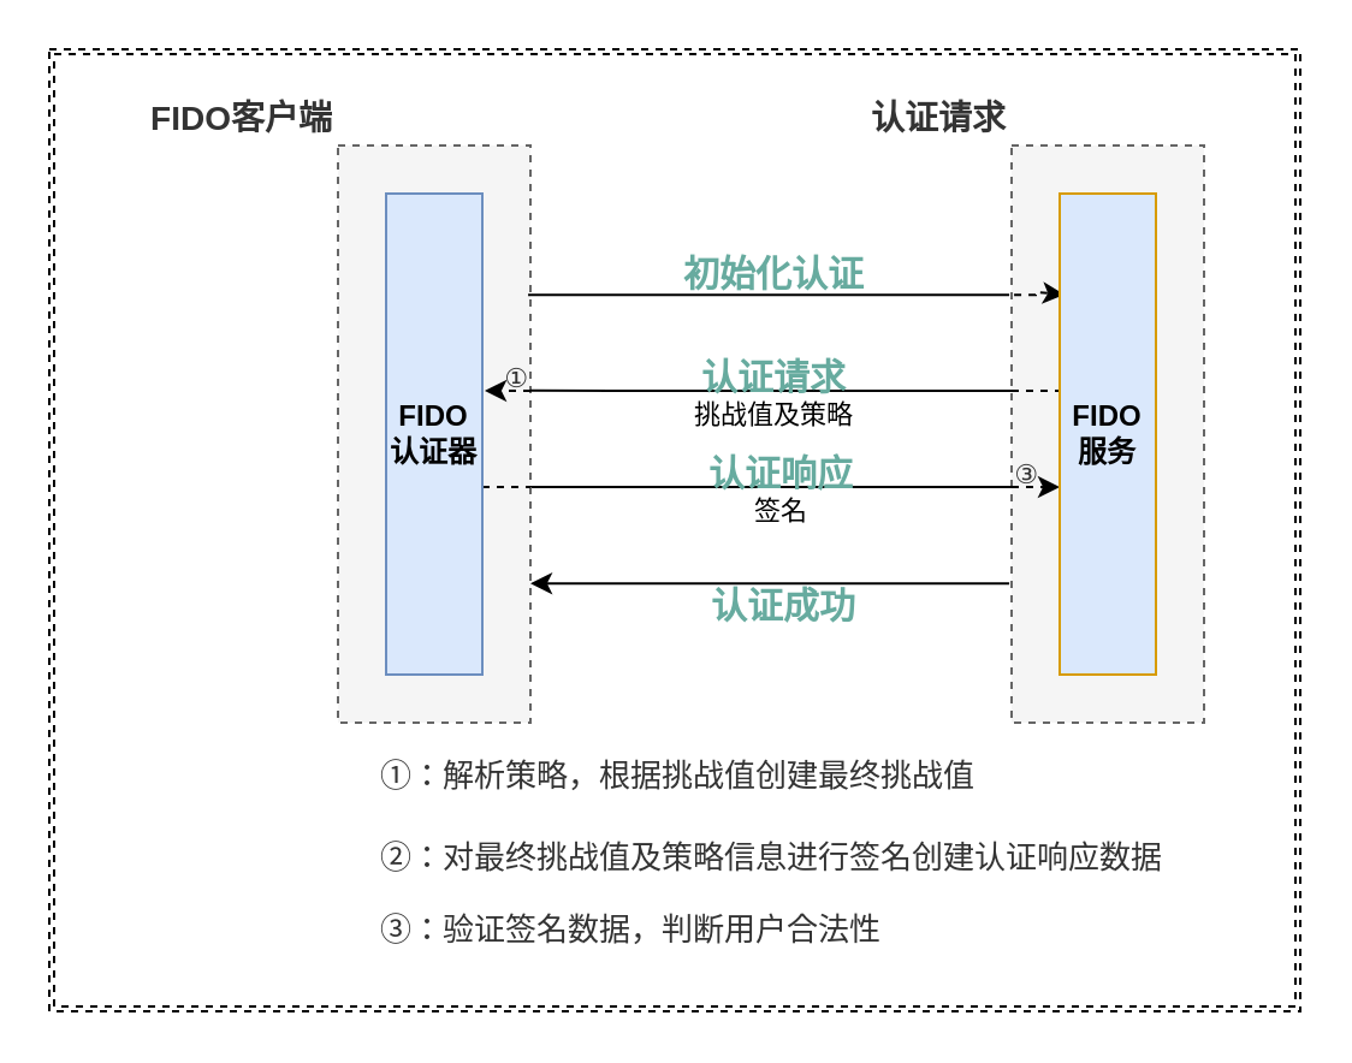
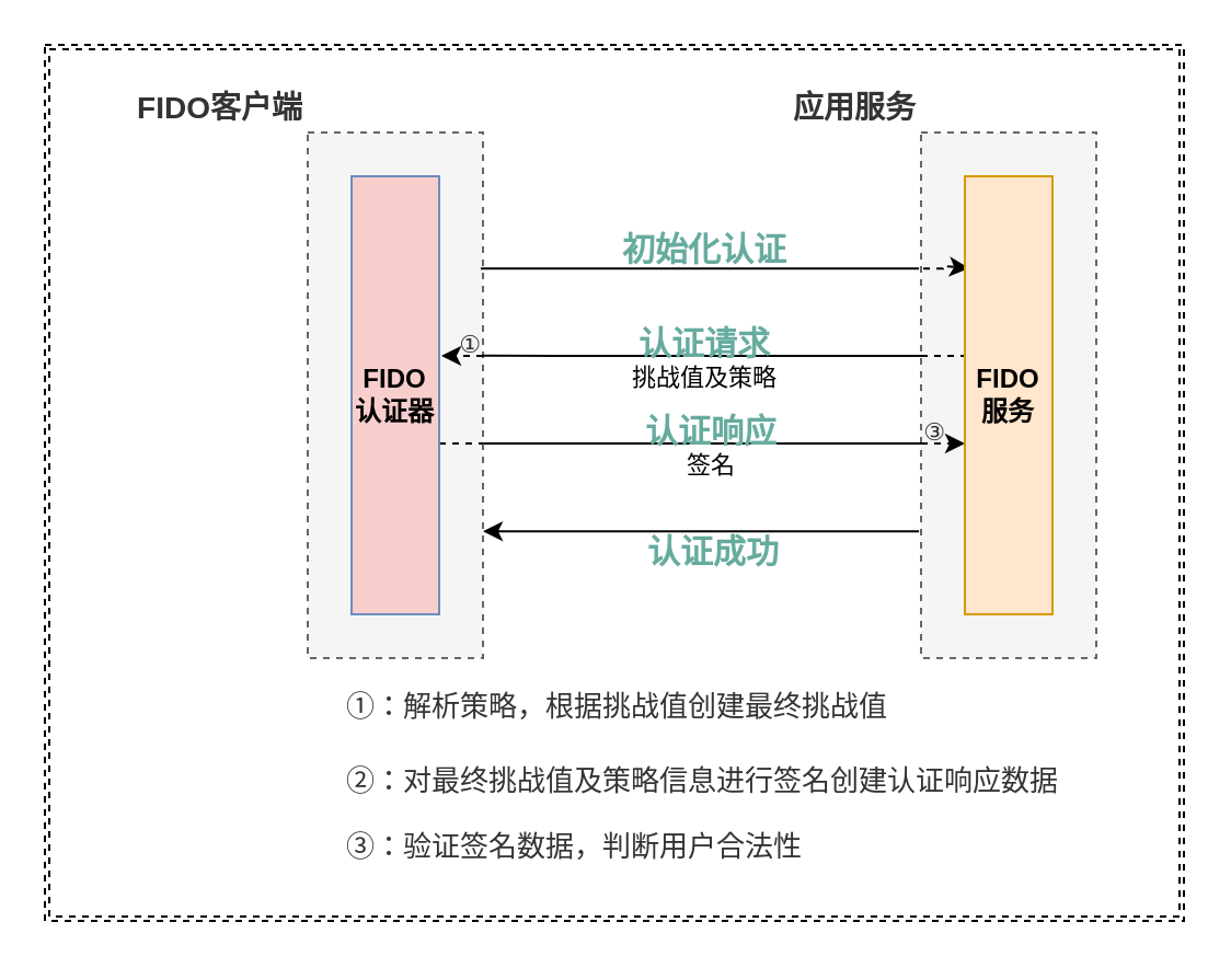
  <mxCell id="0" />
  <mxCell id="1" parent="0" />
  <mxCell id="2" value="" style="shape=ext;double=1;rounded=0;whiteSpace=wrap;html=1;dashed=1;labelBackgroundColor=none;" vertex="1" parent="1"><mxGeometry x="20" y="20" width="520" height="400" as="geometry" /></mxCell>
  <mxCell id="3" style="edgeStyle=orthogonalEdgeStyle;rounded=0;orthogonalLoop=1;jettySize=auto;html=1;entryX=1;entryY=0.667;entryDx=0;entryDy=0;entryPerimeter=0;endArrow=classic;endFill=1;exitX=-0.012;exitY=0.667;exitDx=0;exitDy=0;exitPerimeter=0;" edge="1" parent="1"><mxGeometry relative="1" as="geometry"><mxPoint x="419.04" y="242.08" as="sourcePoint" /><mxPoint x="220" y="242.08" as="targetPoint" /></mxGeometry></mxCell>
  <mxCell id="4" value="&lt;font color=&quot;#67ab9f&quot;&gt;&lt;span style=&quot;font-size: 15px&quot;&gt;&lt;b&gt;认证成功&lt;/b&gt;&lt;/span&gt;&lt;/font&gt;" style="edgeLabel;html=1;align=center;verticalAlign=middle;resizable=0;points=[];labelBackgroundColor=none;" vertex="1" connectable="0" parent="3"><mxGeometry x="-0.045" y="-2" relative="1" as="geometry"><mxPoint y="10" as="offset" /></mxGeometry></mxCell>
- <mxCell id="5" value="&lt;b&gt;&lt;font style=&quot;font-size: 14px&quot;&gt;认证请求&lt;/font&gt;&lt;/b&gt;" style="rounded=0;whiteSpace=wrap;html=1;labelPosition=left;verticalLabelPosition=top;align=right;verticalAlign=bottom;dashed=1;fillColor=#f5f5f5;strokeColor=#666666;fontColor=#333333;" vertex="1" parent="1"><mxGeometry x="420" y="60" width="80" height="240" as="geometry" /></mxCell>
+ <mxCell id="5" value="&lt;b&gt;&lt;font style=&quot;font-size: 14px&quot;&gt;应用服务&lt;/font&gt;&lt;/b&gt;" style="rounded=0;whiteSpace=wrap;html=1;labelPosition=left;verticalLabelPosition=top;align=right;verticalAlign=bottom;dashed=1;fillColor=#f5f5f5;strokeColor=#666666;fontColor=#333333;" vertex="1" parent="1"><mxGeometry x="420" y="60" width="80" height="240" as="geometry" /></mxCell>
  <mxCell id="6" value="&lt;h1 style=&quot;margin: 0px ; padding: 0px ; font-stretch: normal ; line-height: 26px ; font-family: &amp;#34;pingfang sc&amp;#34; , &amp;#34;lantinghei sc&amp;#34; , &amp;#34;microsoft yahei&amp;#34; , &amp;#34;arial&amp;#34; , , sans-serif , &amp;#34;tahoma&amp;#34; ; word-break: break-all ; position: relative ; color: rgb(51 , 51 , 51)&quot;&gt;&lt;span class=&quot;ask-title&quot; style=&quot;display: inline ; line-height: 34px ; font-weight: 400 ; overflow: hidden ; vertical-align: middle&quot;&gt;&lt;font style=&quot;font-size: 11px&quot;&gt;②&lt;/font&gt;&lt;/span&gt;&lt;/h1&gt;" style="text;html=1;align=center;verticalAlign=middle;resizable=0;points=[];autosize=1;strokeColor=none;" vertex="1" parent="1"><mxGeometry x="199" y="174" width="30" height="40" as="geometry" /></mxCell>
  <mxCell id="7" style="edgeStyle=orthogonalEdgeStyle;rounded=0;orthogonalLoop=1;jettySize=auto;html=1;entryX=0;entryY=0.5;entryDx=0;entryDy=0;endArrow=none;endFill=0;" edge="1" parent="1"><mxGeometry relative="1" as="geometry"><mxPoint x="220" y="202" as="sourcePoint" /><mxPoint x="420" y="202" as="targetPoint" /></mxGeometry></mxCell>
  <mxCell id="8" value="&lt;b&gt;&lt;font color=&quot;#67ab9f&quot; style=&quot;font-size: 15px&quot;&gt;认证响应&lt;/font&gt;&lt;/b&gt;&lt;br&gt;签名" style="edgeLabel;html=1;align=center;verticalAlign=middle;resizable=0;points=[];labelBackgroundColor=none;" vertex="1" connectable="0" parent="7"><mxGeometry x="0.03" y="1" relative="1" as="geometry"><mxPoint y="1" as="offset" /></mxGeometry></mxCell>
  <mxCell id="9" value="&lt;b&gt;&lt;font style=&quot;font-size: 14px&quot;&gt;FIDO客户端&lt;/font&gt;&lt;/b&gt;" style="rounded=0;whiteSpace=wrap;html=1;labelPosition=left;verticalLabelPosition=top;align=right;verticalAlign=bottom;dashed=1;fillColor=#f5f5f5;strokeColor=#666666;fontColor=#333333;" vertex="1" parent="1"><mxGeometry x="140" y="60" width="80" height="240" as="geometry" /></mxCell>
  <mxCell id="10" style="edgeStyle=orthogonalEdgeStyle;rounded=0;orthogonalLoop=1;jettySize=auto;html=1;entryX=1.025;entryY=0.3;entryDx=0;entryDy=0;entryPerimeter=0;dashed=1;endArrow=classic;endFill=1;" edge="1" parent="1"><mxGeometry relative="1" as="geometry"><mxPoint x="220" y="162" as="sourcePoint" /><mxPoint x="201" y="162" as="targetPoint" /></mxGeometry></mxCell>
  <mxCell id="11" style="edgeStyle=orthogonalEdgeStyle;rounded=0;orthogonalLoop=1;jettySize=auto;html=1;entryX=0;entryY=0.5;entryDx=0;entryDy=0;endArrow=classic;endFill=1;exitX=0;exitY=0.5;exitDx=0;exitDy=0;dashed=1;" edge="1" parent="1"><mxGeometry relative="1" as="geometry"><mxPoint x="420" y="202" as="sourcePoint" /><mxPoint x="440" y="202" as="targetPoint" /><Array as="points"><mxPoint x="430" y="202" /><mxPoint x="430" y="202" /></Array></mxGeometry></mxCell>
  <mxCell id="12" style="edgeStyle=orthogonalEdgeStyle;rounded=0;orthogonalLoop=1;jettySize=auto;html=1;entryX=-0.012;entryY=0.167;entryDx=0;entryDy=0;entryPerimeter=0;exitX=0.988;exitY=0.167;exitDx=0;exitDy=0;exitPerimeter=0;endArrow=none;endFill=0;" edge="1" parent="1"><mxGeometry relative="1" as="geometry"><mxPoint x="219.04" y="122.08" as="sourcePoint" /><mxPoint x="419.04" y="122.08" as="targetPoint" /></mxGeometry></mxCell>
  <mxCell id="13" value="&lt;font color=&quot;#67ab9f&quot; style=&quot;font-size: 15px&quot;&gt;&lt;b&gt;初始化认证&lt;/b&gt;&lt;/font&gt;" style="edgeLabel;html=1;align=center;verticalAlign=middle;resizable=0;points=[];labelBackgroundColor=none;" vertex="1" connectable="0" parent="12"><mxGeometry x="-0.14" relative="1" as="geometry"><mxPoint x="15" y="-10" as="offset" /></mxGeometry></mxCell>
  <mxCell id="14" style="edgeStyle=orthogonalEdgeStyle;rounded=0;orthogonalLoop=1;jettySize=auto;html=1;entryX=1;entryY=0.5;entryDx=0;entryDy=0;dashed=1;endArrow=none;endFill=0;" edge="1" parent="1"><mxGeometry relative="1" as="geometry"><mxPoint x="200" y="202" as="sourcePoint" /><mxPoint x="220" y="202" as="targetPoint" /><Array as="points"><mxPoint x="210" y="202" /><mxPoint x="210" y="202" /></Array></mxGeometry></mxCell>
- <mxCell id="15" value="&lt;b&gt;FIDO认证器&lt;/b&gt;" style="rounded=0;whiteSpace=wrap;html=1;fillColor=#dae8fc;strokeColor=#6c8ebf;" vertex="1" parent="1"><mxGeometry x="160" y="80" width="40" height="200" as="geometry" /></mxCell>
+ <mxCell id="15" value="&lt;b&gt;FIDO认证器&lt;/b&gt;" style="rounded=0;whiteSpace=wrap;html=1;fillColor=#f8cecc;strokeColor=#6c8ebf;" vertex="1" parent="1"><mxGeometry x="160" y="80" width="40" height="200" as="geometry" /></mxCell>
  <mxCell id="16" style="edgeStyle=orthogonalEdgeStyle;rounded=0;orthogonalLoop=1;jettySize=auto;html=1;dashed=1;endArrow=classic;endFill=1;exitX=0.013;exitY=0.167;exitDx=0;exitDy=0;exitPerimeter=0;entryX=0.05;entryY=0.1;entryDx=0;entryDy=0;entryPerimeter=0;" edge="1" parent="1"><mxGeometry relative="1" as="geometry"><mxPoint x="421.04" y="122.08" as="sourcePoint" /><mxPoint x="442" y="122" as="targetPoint" /><Array as="points"><mxPoint x="430" y="122" /><mxPoint x="430" y="121" /></Array></mxGeometry></mxCell>
  <mxCell id="17" style="edgeStyle=orthogonalEdgeStyle;rounded=0;orthogonalLoop=1;jettySize=auto;html=1;entryX=1;entryY=0.333;entryDx=0;entryDy=0;entryPerimeter=0;endArrow=none;endFill=0;" edge="1" parent="1"><mxGeometry relative="1" as="geometry"><mxPoint x="420" y="162" as="sourcePoint" /><mxPoint x="220" y="161.92" as="targetPoint" /><Array as="points"><mxPoint x="270" y="162" /><mxPoint x="270" y="162" /></Array></mxGeometry></mxCell>
  <mxCell id="18" value="&lt;b&gt;&lt;font color=&quot;#67ab9f&quot; style=&quot;font-size: 15px&quot;&gt;认证请求&lt;/font&gt;&lt;/b&gt;&lt;br&gt;挑战值及策略" style="edgeLabel;html=1;align=center;verticalAlign=middle;resizable=0;points=[];labelBackgroundColor=none;" vertex="1" connectable="0" parent="17"><mxGeometry x="0.06" relative="1" as="geometry"><mxPoint x="6" as="offset" /></mxGeometry></mxCell>
  <mxCell id="19" style="edgeStyle=orthogonalEdgeStyle;rounded=0;orthogonalLoop=1;jettySize=auto;html=1;exitX=0.025;exitY=0.3;exitDx=0;exitDy=0;exitPerimeter=0;dashed=1;endArrow=none;endFill=0;" edge="1" parent="1"><mxGeometry relative="1" as="geometry"><mxPoint x="420" y="162" as="targetPoint" /><mxPoint x="441" y="162" as="sourcePoint" /></mxGeometry></mxCell>
- <mxCell id="20" value="&lt;b&gt;FIDO服务&lt;/b&gt;" style="rounded=0;whiteSpace=wrap;html=1;fillColor=#dae8fc;strokeColor=#d79b00;" vertex="1" parent="1"><mxGeometry x="440" y="80" width="40" height="200" as="geometry" /></mxCell>
+ <mxCell id="20" value="&lt;b&gt;FIDO服务&lt;/b&gt;" style="rounded=0;whiteSpace=wrap;html=1;fillColor=#ffe6cc;strokeColor=#d79b00;" vertex="1" parent="1"><mxGeometry x="440" y="80" width="40" height="200" as="geometry" /></mxCell>
  <mxCell id="21" value="&lt;h1 style=&quot;margin: 0px ; padding: 0px ; font-stretch: normal ; line-height: 26px ; font-family: &amp;#34;pingfang sc&amp;#34; , &amp;#34;lantinghei sc&amp;#34; , &amp;#34;microsoft yahei&amp;#34; , &amp;#34;arial&amp;#34; , , sans-serif , &amp;#34;tahoma&amp;#34; ; word-break: break-all ; position: relative ; color: rgb(51 , 51 , 51)&quot;&gt;&lt;span class=&quot;ask-title&quot; style=&quot;display: inline ; line-height: 34px ; font-weight: 400 ; overflow: hidden ; vertical-align: middle&quot;&gt;&lt;font style=&quot;font-size: 11px&quot;&gt;①&lt;/font&gt;&lt;/span&gt;&lt;/h1&gt;" style="text;html=1;align=center;verticalAlign=middle;resizable=0;points=[];autosize=1;strokeColor=none;" vertex="1" parent="1"><mxGeometry x="199" y="134" width="30" height="40" as="geometry" /></mxCell>
  <mxCell id="22" value="&lt;h1 style=&quot;margin: 0px ; padding: 0px ; font-stretch: normal ; line-height: 26px ; font-family: &amp;#34;pingfang sc&amp;#34; , &amp;#34;lantinghei sc&amp;#34; , &amp;#34;microsoft yahei&amp;#34; , &amp;#34;arial&amp;#34; , , sans-serif , &amp;#34;tahoma&amp;#34; ; word-break: break-all ; position: relative ; color: rgb(51 , 51 , 51)&quot;&gt;&lt;span class=&quot;ask-title&quot; style=&quot;display: inline ; line-height: 34px ; font-weight: 400 ; overflow: hidden ; vertical-align: middle&quot;&gt;&lt;font style=&quot;font-size: 11px&quot;&gt;③&lt;/font&gt;&lt;/span&gt;&lt;/h1&gt;" style="text;html=1;align=center;verticalAlign=middle;resizable=0;points=[];autosize=1;strokeColor=none;" vertex="1" parent="1"><mxGeometry x="411" y="174" width="30" height="40" as="geometry" /></mxCell>
  <mxCell id="23" value="&lt;h1 style=&quot;text-align: left ; margin: 0px ; padding: 0px ; font-stretch: normal ; line-height: 26px ; word-break: break-all ; position: relative ; color: rgb(51 , 51 , 51)&quot;&gt;&lt;span class=&quot;ask-title&quot; style=&quot;display: inline ; line-height: 34px ; font-weight: 400 ; overflow: hidden ; vertical-align: middle&quot;&gt;&lt;font style=&quot;font-size: 13px&quot;&gt;①：&lt;/font&gt;&lt;font style=&quot;font-size: 13px&quot;&gt;解析策略，根据挑战值创建最终挑战值&lt;/font&gt;&lt;/span&gt;&lt;/h1&gt;&lt;h1 style=&quot;text-align: left ; margin: 0px ; padding: 0px ; font-stretch: normal ; line-height: 26px ; word-break: break-all ; position: relative ; color: rgb(51 , 51 , 51) ; font-size: 13px&quot;&gt;&lt;span class=&quot;ask-title&quot; style=&quot;display: inline ; line-height: 34px ; font-weight: 400 ; overflow: hidden ; vertical-align: middle&quot;&gt;&lt;font style=&quot;font-size: 13px&quot;&gt;②：对最终挑战值及策略信息进行签名创建认证响应数据&lt;/font&gt;&lt;/span&gt;&lt;/h1&gt;&lt;h1 style=&quot;text-align: left ; margin: 0px ; padding: 0px ; font-stretch: normal ; line-height: 26px ; word-break: break-all ; position: relative ; color: rgb(51 , 51 , 51) ; font-size: 13px&quot;&gt;&lt;span style=&quot;font-weight: 400 ; text-align: center&quot;&gt;③：验证签名数据，判断用户合法性&lt;/span&gt;&lt;/h1&gt;" style="text;html=1;align=center;verticalAlign=middle;resizable=0;points=[];autosize=1;strokeColor=none;" vertex="1" parent="1"><mxGeometry x="150" y="300" width="340" height="100" as="geometry" /></mxCell>
